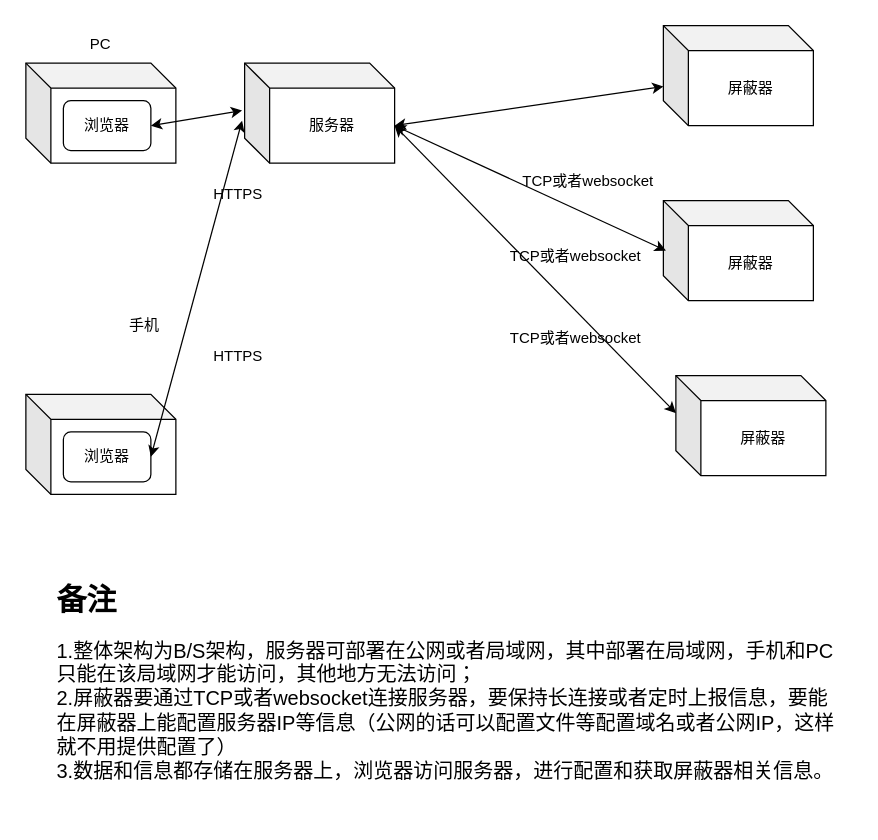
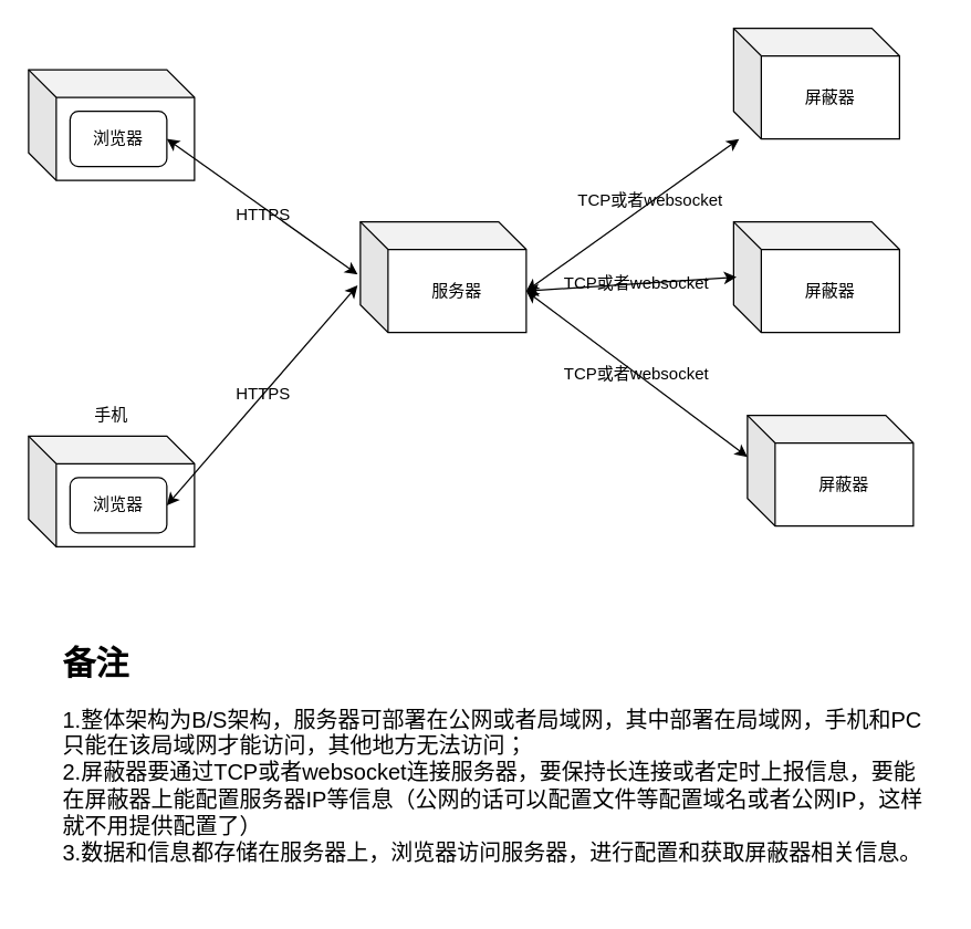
  <mxCell id="0" />
  <mxCell id="1" parent="0" />
- <mxCell id="2" value="服务器" style="shape=cube;whiteSpace=wrap;html=1;boundedLbl=1;backgroundOutline=1;darkOpacity=0.05;darkOpacity2=0.1;" vertex="1" parent="1"><mxGeometry x="195" y="50" width="120" height="80" as="geometry" /></mxCell>
+ <mxCell id="2" value="服务器" style="shape=cube;whiteSpace=wrap;html=1;boundedLbl=1;backgroundOutline=1;darkOpacity=0.05;darkOpacity2=0.1;" vertex="1" parent="1"><mxGeometry x="260" y="160" width="120" height="80" as="geometry" /></mxCell>
  <mxCell id="3" value="屏蔽器" style="shape=cube;whiteSpace=wrap;html=1;boundedLbl=1;backgroundOutline=1;darkOpacity=0.05;darkOpacity2=0.1;" vertex="1" parent="1"><mxGeometry x="530" y="20" width="120" height="80" as="geometry" /></mxCell>
  <mxCell id="4" value="屏蔽器" style="shape=cube;whiteSpace=wrap;html=1;boundedLbl=1;backgroundOutline=1;darkOpacity=0.05;darkOpacity2=0.1;" vertex="1" parent="1"><mxGeometry x="530" y="160" width="120" height="80" as="geometry" /></mxCell>
  <mxCell id="5" value="屏蔽器" style="shape=cube;whiteSpace=wrap;html=1;boundedLbl=1;backgroundOutline=1;darkOpacity=0.05;darkOpacity2=0.1;" vertex="1" parent="1"><mxGeometry x="540" y="300" width="120" height="80" as="geometry" /></mxCell>
  <mxCell id="6" value="" style="shape=cube;whiteSpace=wrap;html=1;boundedLbl=1;backgroundOutline=1;darkOpacity=0.05;darkOpacity2=0.1;" vertex="1" parent="1"><mxGeometry x="20" y="50" width="120" height="80" as="geometry" /></mxCell>
  <mxCell id="7" value="浏览器" style="rounded=1;whiteSpace=wrap;html=1;" vertex="1" parent="1"><mxGeometry x="50" y="80" width="70" height="40" as="geometry" /></mxCell>
- <mxCell id="8" value="PC" style="text;html=1;strokeColor=none;fillColor=none;align=center;verticalAlign=middle;whiteSpace=wrap;rounded=0;" vertex="1" parent="1"><mxGeometry x="50" y="20" width="60" height="30" as="geometry" /></mxCell>
  <mxCell id="9" value="" style="shape=cube;whiteSpace=wrap;html=1;boundedLbl=1;backgroundOutline=1;darkOpacity=0.05;darkOpacity2=0.1;" vertex="1" parent="1"><mxGeometry x="20" y="315" width="120" height="80" as="geometry" /></mxCell>
  <mxCell id="10" value="浏览器" style="rounded=1;whiteSpace=wrap;html=1;" vertex="1" parent="1"><mxGeometry x="50" y="345" width="70" height="40" as="geometry" /></mxCell>
- <mxCell id="11" value="手机" style="text;html=1;strokeColor=none;fillColor=none;align=center;verticalAlign=middle;whiteSpace=wrap;rounded=0;" vertex="1" parent="1"><mxGeometry x="85" y="245" width="60" height="30" as="geometry" /></mxCell>
+ <mxCell id="11" value="手机" style="text;html=1;strokeColor=none;fillColor=none;align=center;verticalAlign=middle;whiteSpace=wrap;rounded=0;" vertex="1" parent="1"><mxGeometry x="50" y="285" width="60" height="30" as="geometry" /></mxCell>
  <mxCell id="12" value="" style="endArrow=classic;startArrow=classic;html=1;rounded=0;exitX=0;exitY=0;exitDx=120;exitDy=50;exitPerimeter=0;" edge="1" parent="1" source="2" target="3"><mxGeometry width="50" height="50" relative="1" as="geometry"><mxPoint x="330" y="230" as="sourcePoint" /><mxPoint x="380" y="180" as="targetPoint" /></mxGeometry></mxCell>
  <mxCell id="13" value="" style="endArrow=classic;startArrow=classic;html=1;rounded=0;exitX=0;exitY=0;exitDx=120;exitDy=50;exitPerimeter=0;entryX=0.017;entryY=0.5;entryDx=0;entryDy=0;entryPerimeter=0;" edge="1" parent="1" source="2" target="4"><mxGeometry width="50" height="50" relative="1" as="geometry"><mxPoint x="440" y="270" as="sourcePoint" /><mxPoint x="490" y="220" as="targetPoint" /></mxGeometry></mxCell>
  <mxCell id="14" value="" style="endArrow=classic;startArrow=classic;html=1;rounded=0;exitX=0;exitY=0;exitDx=0;exitDy=30;exitPerimeter=0;entryX=0;entryY=0;entryDx=120;entryDy=50;entryPerimeter=0;" edge="1" parent="1" source="5" target="2"><mxGeometry width="50" height="50" relative="1" as="geometry"><mxPoint x="330" y="230" as="sourcePoint" /><mxPoint x="380" y="180" as="targetPoint" /></mxGeometry></mxCell>
  <mxCell id="15" value="TCP或者websocket" style="text;html=1;strokeColor=none;fillColor=none;align=center;verticalAlign=middle;whiteSpace=wrap;rounded=0;" vertex="1" parent="1"><mxGeometry x="410" y="130" width="120" height="30" as="geometry" /></mxCell>
  <mxCell id="16" value="TCP或者websocket" style="text;html=1;strokeColor=none;fillColor=none;align=center;verticalAlign=middle;whiteSpace=wrap;rounded=0;" vertex="1" parent="1"><mxGeometry x="400" y="190" width="120" height="30" as="geometry" /></mxCell>
  <mxCell id="17" value="TCP或者websocket" style="text;html=1;strokeColor=none;fillColor=none;align=center;verticalAlign=middle;whiteSpace=wrap;rounded=0;" vertex="1" parent="1"><mxGeometry x="400" y="255" width="120" height="30" as="geometry" /></mxCell>
  <mxCell id="18" value="" style="endArrow=classic;startArrow=classic;html=1;rounded=0;exitX=1;exitY=0.5;exitDx=0;exitDy=0;entryX=-0.017;entryY=0.475;entryDx=0;entryDy=0;entryPerimeter=0;" edge="1" parent="1" source="7" target="2"><mxGeometry width="50" height="50" relative="1" as="geometry"><mxPoint x="330" y="220" as="sourcePoint" /><mxPoint x="380" y="170" as="targetPoint" /></mxGeometry></mxCell>
  <mxCell id="19" value="" style="endArrow=classic;startArrow=classic;html=1;rounded=0;exitX=1;exitY=0.5;exitDx=0;exitDy=0;entryX=-0.017;entryY=0.575;entryDx=0;entryDy=0;entryPerimeter=0;" edge="1" parent="1" source="10" target="2"><mxGeometry width="50" height="50" relative="1" as="geometry"><mxPoint x="330" y="220" as="sourcePoint" /><mxPoint x="250" y="200" as="targetPoint" /></mxGeometry></mxCell>
  <mxCell id="20" value="HTTPS" style="text;html=1;strokeColor=none;fillColor=none;align=center;verticalAlign=middle;whiteSpace=wrap;rounded=0;" vertex="1" parent="1"><mxGeometry x="160" y="140" width="60" height="30" as="geometry" /></mxCell>
  <mxCell id="21" value="HTTPS" style="text;html=1;strokeColor=none;fillColor=none;align=center;verticalAlign=middle;whiteSpace=wrap;rounded=0;" vertex="1" parent="1"><mxGeometry x="160" y="270" width="60" height="30" as="geometry" /></mxCell>
  <mxCell id="22" value="&lt;h1&gt;备注&lt;/h1&gt;&lt;p style=&quot;font-size: 16px;&quot;&gt;1.整体架构为B/S架构，服务器可部署在公网或者局域网，其中部署在局域网，手机和PC只能在该局域网才能访问，其他地方无法访问；&lt;br style=&quot;&quot;&gt;2.屏蔽器要通过TCP或者websocket连接服务器，要保持长连接或者定时上报信息，要能在屏蔽器上能配置服务器IP等信息（公网的话可以配置文件等配置域名或者公网IP，这样就不用提供配置了）&lt;br style=&quot;&quot;&gt;3.数据和信息都存储在服务器上，浏览器访问服务器，进行配置和获取屏蔽器相关信息。&lt;/p&gt;" style="text;html=1;strokeColor=none;fillColor=none;spacing=5;spacingTop=-20;whiteSpace=wrap;overflow=hidden;rounded=0;" vertex="1" parent="1"><mxGeometry x="40" y="460" width="640" height="190" as="geometry" /></mxCell>
